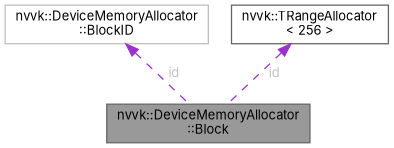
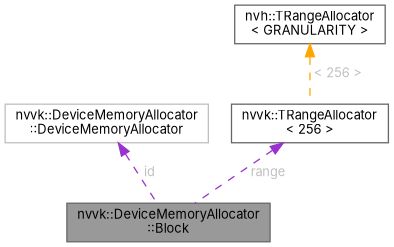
  digraph {
    fontname=Inter
    node [color=gray40 fillcolor=white fontname=Inter fontsize=10 shape=box style=filled]
    edge [color=darkorchid3 dir=back fontcolor=grey fontname=Inter fontsize=10 labelfontname=Helvetica labelfontsize=10 style=dashed]
    n1 [fillcolor=grey60 fontcolor=black height=0.2 label="nvvk::DeviceMemoryAllocator\l::Block" width=0.4]
-   n2 [color=grey75 height=0.2 label="nvvk::DeviceMemoryAllocator\l::BlockID" width=0.4]
+   n2 [color=grey75 height=0.2 label="nvvk::DeviceMemoryAllocator\l::DeviceMemoryAllocator" width=0.4]
    n3 [height=0.2 label="nvvk::TRangeAllocator\l\< 256 \>" width=0.4]
+   n4 [height=0.2 label="nvh::TRangeAllocator\l\< GRANULARITY \>" width=0.4]
    n2 -> n1 [label=" id"]
-   n3 -> n1 [label=" id"]
+   n3 -> n1 [label=" range"]
+   n4 -> n3 [color=orange label=" \< 256 \>"]
  }
